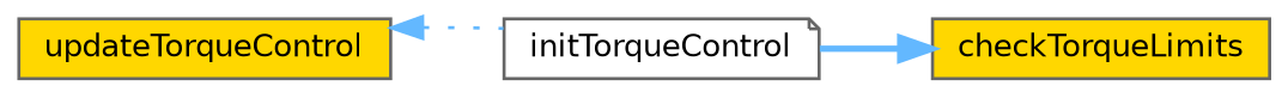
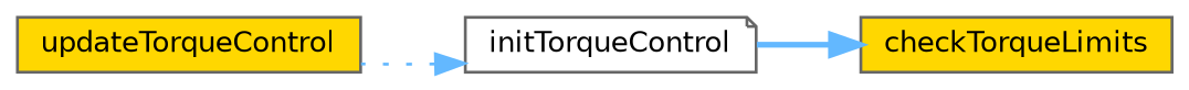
  digraph {
    rankdir=RL
    node [color=grey40 fillcolor=gold fontname=Helvetica fontsize=10 shape=box style=filled]
    edge [color=steelblue1 dir=back fontname=Helvetica fontsize=10 labelfontname=Helvetica labelfontsize=10]
    n1 [color=gray40 fontcolor=black height=0.2 label=checkTorqueLimits width=0.4]
    n2 [fillcolor=white height=0.2 label=initTorqueControl shape=note width=0.4]
    n3 [height=0.2 label=updateTorqueControl width=0.4]
    n1 -> n2 [style=bold]
-   n3 -> n2 [style=dotted]
+   n2 -> n3 [style=dotted]
  }
